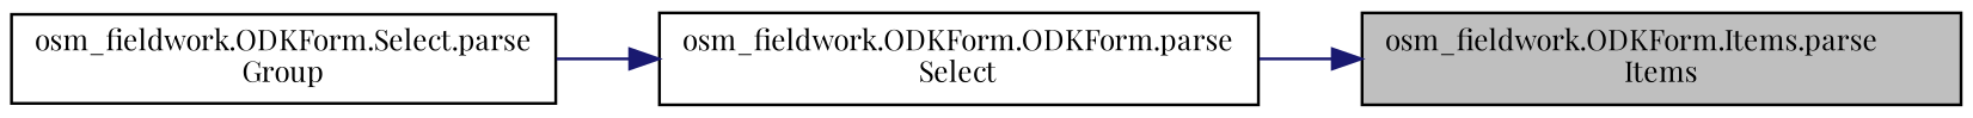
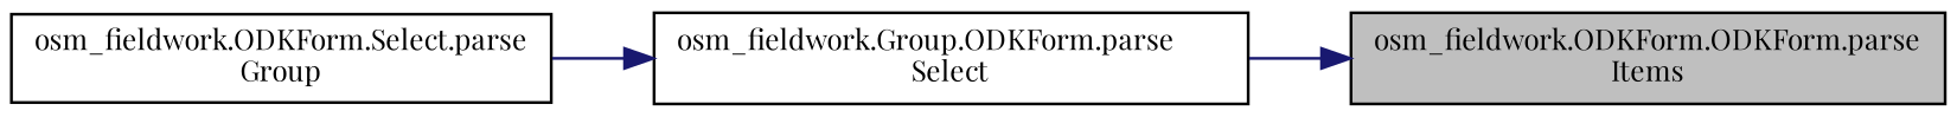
  digraph {
    fontname="Playfair Display"
    rankdir=RL
    node [color=black fillcolor=white fontname="Playfair Display" fontsize=10 shape=record style=filled]
    edge [color=midnightblue dir=back fontname="Playfair Display" fontsize=10 labelfontname=Helvetica labelfontsize=10 style=solid]
-   n1 [fillcolor=grey75 fontcolor=black height=0.2 label="osm_fieldwork.ODKForm.Items.parse\lItems" width=0.4]
-   n2 [height=0.2 label="osm_fieldwork.ODKForm.ODKForm.parse\lSelect" width=0.4]
+   n1 [fillcolor=grey75 fontcolor=black height=0.2 label="osm_fieldwork.ODKForm.ODKForm.parse\lItems" width=0.4]
+   n2 [height=0.2 label="osm_fieldwork.Group.ODKForm.parse\lSelect" width=0.4]
    n3 [height=0.2 label="osm_fieldwork.ODKForm.Select.parse\lGroup" width=0.4]
    n1 -> n2
    n2 -> n3
  }
